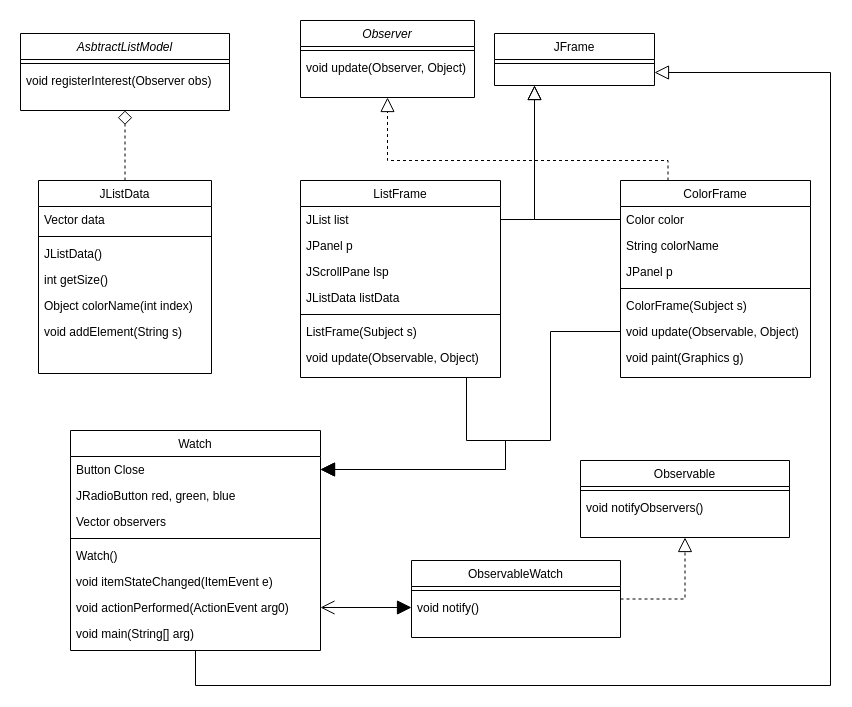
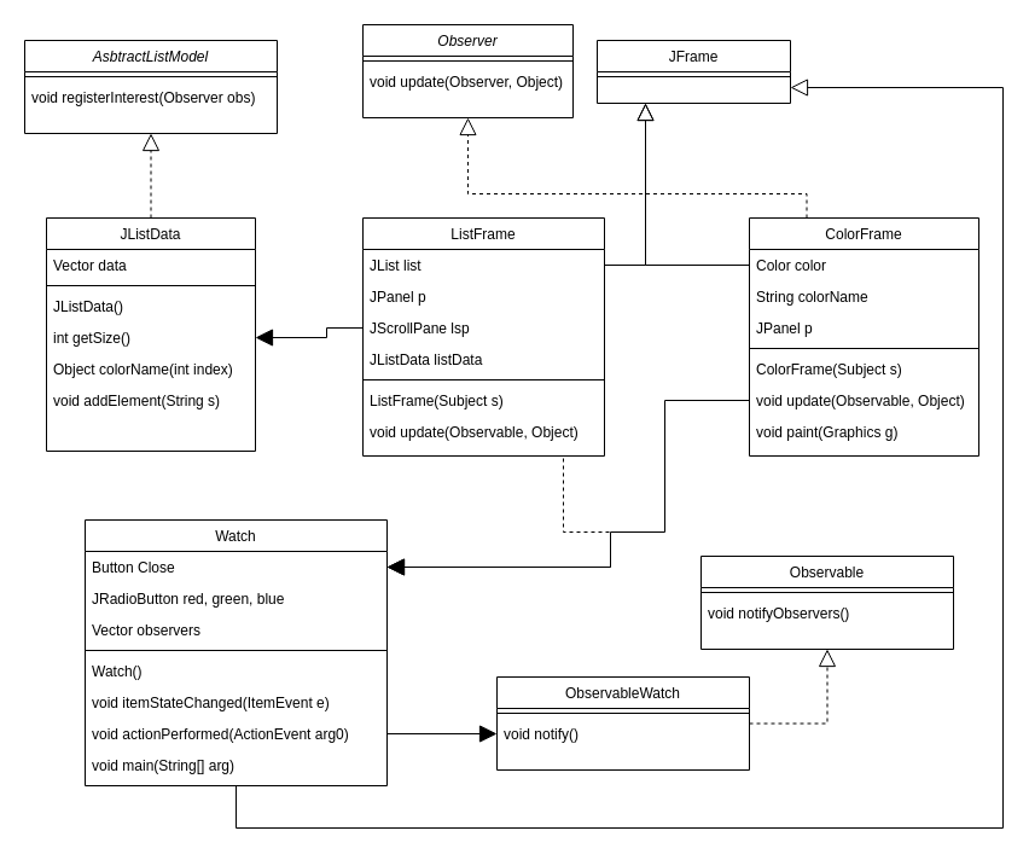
  <mxCell id="0" />
  <mxCell id="1" parent="0" />
  <mxCell id="2" value="Observer" style="swimlane;fontStyle=2;align=center;verticalAlign=top;childLayout=stackLayout;horizontal=1;startSize=26;horizontalStack=0;resizeParent=1;resizeLast=0;collapsible=1;marginBottom=0;rounded=0;shadow=0;strokeWidth=1;" parent="1" vertex="1"><mxGeometry x="300" y="20" width="174" height="77" as="geometry"><mxRectangle x="230" y="140" width="160" height="26" as="alternateBounds" /></mxGeometry></mxCell>
  <mxCell id="3" value="" style="line;html=1;strokeWidth=1;align=left;verticalAlign=middle;spacingTop=-1;spacingLeft=3;spacingRight=3;rotatable=0;labelPosition=right;points=[];portConstraint=eastwest;" parent="2" vertex="1"><mxGeometry y="26" width="174" height="8" as="geometry" /></mxCell>
  <mxCell id="4" value="void update(Observer, Object)" style="text;align=left;verticalAlign=top;spacingLeft=4;spacingRight=4;overflow=hidden;rotatable=0;points=[[0,0.5],[1,0.5]];portConstraint=eastwest;" parent="2" vertex="1"><mxGeometry y="34" width="174" height="26" as="geometry" /></mxCell>
  <mxCell id="5" style="edgeStyle=orthogonalEdgeStyle;rounded=0;orthogonalLoop=1;jettySize=auto;html=1;exitX=1;exitY=0.75;exitDx=0;exitDy=0;entryX=0.5;entryY=1;entryDx=0;entryDy=0;endArrow=none;endFill=0;endSize=12;startArrow=block;startFill=0;startSize=12;" edge="1" parent="1" source="6" target="41"><mxGeometry relative="1" as="geometry"><Array as="points"><mxPoint x="830" y="72" /><mxPoint x="830" y="685" /><mxPoint x="195" y="685" /></Array></mxGeometry></mxCell>
  <mxCell id="6" value="JFrame" style="swimlane;fontStyle=0;align=center;verticalAlign=top;childLayout=stackLayout;horizontal=1;startSize=26;horizontalStack=0;resizeParent=1;resizeLast=0;collapsible=1;marginBottom=0;rounded=0;shadow=0;strokeWidth=1;" parent="1" vertex="1"><mxGeometry x="494" y="33" width="160" height="52" as="geometry"><mxRectangle x="550" y="140" width="160" height="26" as="alternateBounds" /></mxGeometry></mxCell>
  <mxCell id="7" value="" style="line;html=1;strokeWidth=1;align=left;verticalAlign=middle;spacingTop=-1;spacingLeft=3;spacingRight=3;rotatable=0;labelPosition=right;points=[];portConstraint=eastwest;" parent="6" vertex="1"><mxGeometry y="26" width="160" height="8" as="geometry" /></mxCell>
- <mxCell id="8" style="edgeStyle=orthogonalEdgeStyle;rounded=0;orthogonalLoop=1;jettySize=auto;html=1;exitX=0.75;exitY=1;exitDx=0;exitDy=0;entryX=1;entryY=0.5;entryDx=0;entryDy=0;strokeWidth=1;endArrow=block;endFill=1;endSize=12;" parent="1" source="9" target="42" edge="1"><mxGeometry relative="1" as="geometry"><Array as="points"><mxPoint x="466" y="440" /><mxPoint x="505" y="440" /><mxPoint x="505" y="469" /></Array></mxGeometry></mxCell>
+ <mxCell id="8" style="edgeStyle=orthogonalEdgeStyle;rounded=0;orthogonalLoop=1;jettySize=auto;html=1;exitX=0.75;exitY=1;exitDx=0;exitDy=0;entryX=1;entryY=0.5;entryDx=0;entryDy=0;strokeWidth=1;endArrow=block;endFill=1;endSize=12;dashed=1;" parent="1" source="9" target="42" edge="1"><mxGeometry relative="1" as="geometry"><Array as="points"><mxPoint x="466" y="440" /><mxPoint x="505" y="440" /><mxPoint x="505" y="469" /></Array></mxGeometry></mxCell>
  <mxCell id="9" value="ListFrame" style="swimlane;fontStyle=0;align=center;verticalAlign=top;childLayout=stackLayout;horizontal=1;startSize=26;horizontalStack=0;resizeParent=1;resizeLast=0;collapsible=1;marginBottom=0;rounded=0;shadow=0;strokeWidth=1;" parent="1" vertex="1"><mxGeometry x="300" y="180" width="200" height="197" as="geometry"><mxRectangle x="550" y="140" width="160" height="26" as="alternateBounds" /></mxGeometry></mxCell>
  <mxCell id="10" value="JList list" style="text;align=left;verticalAlign=top;spacingLeft=4;spacingRight=4;overflow=hidden;rotatable=0;points=[[0,0.5],[1,0.5]];portConstraint=eastwest;" parent="9" vertex="1"><mxGeometry y="26" width="200" height="26" as="geometry" /></mxCell>
  <mxCell id="11" value="JPanel p" style="text;align=left;verticalAlign=top;spacingLeft=4;spacingRight=4;overflow=hidden;rotatable=0;points=[[0,0.5],[1,0.5]];portConstraint=eastwest;rounded=0;shadow=0;html=0;" parent="9" vertex="1"><mxGeometry y="52" width="200" height="26" as="geometry" /></mxCell>
  <mxCell id="12" value="JScrollPane lsp" style="text;align=left;verticalAlign=top;spacingLeft=4;spacingRight=4;overflow=hidden;rotatable=0;points=[[0,0.5],[1,0.5]];portConstraint=eastwest;rounded=0;shadow=0;html=0;" parent="9" vertex="1"><mxGeometry y="78" width="200" height="26" as="geometry" /></mxCell>
  <mxCell id="13" value="JListData listData" style="text;align=left;verticalAlign=top;spacingLeft=4;spacingRight=4;overflow=hidden;rotatable=0;points=[[0,0.5],[1,0.5]];portConstraint=eastwest;rounded=0;shadow=0;html=0;" parent="9" vertex="1"><mxGeometry y="104" width="200" height="26" as="geometry" /></mxCell>
  <mxCell id="14" value="" style="line;html=1;strokeWidth=1;align=left;verticalAlign=middle;spacingTop=-1;spacingLeft=3;spacingRight=3;rotatable=0;labelPosition=right;points=[];portConstraint=eastwest;" parent="9" vertex="1"><mxGeometry y="130" width="200" height="8" as="geometry" /></mxCell>
  <mxCell id="15" value="ListFrame(Subject s)" style="text;align=left;verticalAlign=top;spacingLeft=4;spacingRight=4;overflow=hidden;rotatable=0;points=[[0,0.5],[1,0.5]];portConstraint=eastwest;" parent="9" vertex="1"><mxGeometry y="138" width="200" height="26" as="geometry" /></mxCell>
  <mxCell id="16" value="void update(Observable, Object)" style="text;align=left;verticalAlign=top;spacingLeft=4;spacingRight=4;overflow=hidden;rotatable=0;points=[[0,0.5],[1,0.5]];portConstraint=eastwest;" parent="9" vertex="1"><mxGeometry y="164" width="200" height="26" as="geometry" /></mxCell>
  <mxCell id="17" style="edgeStyle=orthogonalEdgeStyle;rounded=0;orthogonalLoop=1;jettySize=auto;html=1;exitX=1;exitY=0.5;exitDx=0;exitDy=0;entryX=0.25;entryY=1;entryDx=0;entryDy=0;endSize=12;endArrow=block;endFill=0;" parent="1" source="10" target="6" edge="1"><mxGeometry relative="1" as="geometry" /></mxCell>
  <mxCell id="18" value="AsbtractListModel" style="swimlane;fontStyle=2;align=center;verticalAlign=top;childLayout=stackLayout;horizontal=1;startSize=26;horizontalStack=0;resizeParent=1;resizeLast=0;collapsible=1;marginBottom=0;rounded=0;shadow=0;strokeWidth=1;" parent="1" vertex="1"><mxGeometry x="20" y="33" width="209" height="77" as="geometry"><mxRectangle x="230" y="140" width="160" height="26" as="alternateBounds" /></mxGeometry></mxCell>
  <mxCell id="19" value="" style="line;html=1;strokeWidth=1;align=left;verticalAlign=middle;spacingTop=-1;spacingLeft=3;spacingRight=3;rotatable=0;labelPosition=right;points=[];portConstraint=eastwest;" parent="18" vertex="1"><mxGeometry y="26" width="209" height="8" as="geometry" /></mxCell>
  <mxCell id="20" value="void registerInterest(Observer obs)" style="text;align=left;verticalAlign=top;spacingLeft=4;spacingRight=4;overflow=hidden;rotatable=0;points=[[0,0.5],[1,0.5]];portConstraint=eastwest;" parent="18" vertex="1"><mxGeometry y="34" width="209" height="26" as="geometry" /></mxCell>
- <mxCell id="21" style="edgeStyle=orthogonalEdgeStyle;rounded=0;orthogonalLoop=1;jettySize=auto;html=1;exitX=0.5;exitY=0;exitDx=0;exitDy=0;entryX=0.5;entryY=1;entryDx=0;entryDy=0;strokeWidth=1;endArrow=diamond;endFill=0;endSize=12;dashed=1;" parent="1" source="22" target="18" edge="1"><mxGeometry relative="1" as="geometry" /></mxCell>
+ <mxCell id="21" style="edgeStyle=orthogonalEdgeStyle;rounded=0;orthogonalLoop=1;jettySize=auto;html=1;exitX=0.5;exitY=0;exitDx=0;exitDy=0;entryX=0.5;entryY=1;entryDx=0;entryDy=0;strokeWidth=1;endArrow=block;endFill=0;endSize=12;dashed=1;" parent="1" source="22" target="18" edge="1"><mxGeometry relative="1" as="geometry" /></mxCell>
  <mxCell id="22" value="JListData" style="swimlane;fontStyle=0;align=center;verticalAlign=top;childLayout=stackLayout;horizontal=1;startSize=26;horizontalStack=0;resizeParent=1;resizeLast=0;collapsible=1;marginBottom=0;rounded=0;shadow=0;strokeWidth=1;" parent="1" vertex="1"><mxGeometry x="38" y="180" width="173" height="193" as="geometry"><mxRectangle x="550" y="140" width="160" height="26" as="alternateBounds" /></mxGeometry></mxCell>
  <mxCell id="23" value="Vector data" style="text;align=left;verticalAlign=top;spacingLeft=4;spacingRight=4;overflow=hidden;rotatable=0;points=[[0,0.5],[1,0.5]];portConstraint=eastwest;" parent="22" vertex="1"><mxGeometry y="26" width="173" height="26" as="geometry" /></mxCell>
  <mxCell id="24" value="" style="line;html=1;strokeWidth=1;align=left;verticalAlign=middle;spacingTop=-1;spacingLeft=3;spacingRight=3;rotatable=0;labelPosition=right;points=[];portConstraint=eastwest;" parent="22" vertex="1"><mxGeometry y="52" width="173" height="8" as="geometry" /></mxCell>
  <mxCell id="25" value="JListData()" style="text;align=left;verticalAlign=top;spacingLeft=4;spacingRight=4;overflow=hidden;rotatable=0;points=[[0,0.5],[1,0.5]];portConstraint=eastwest;" parent="22" vertex="1"><mxGeometry y="60" width="173" height="26" as="geometry" /></mxCell>
  <mxCell id="26" value="int getSize()" style="text;align=left;verticalAlign=top;spacingLeft=4;spacingRight=4;overflow=hidden;rotatable=0;points=[[0,0.5],[1,0.5]];portConstraint=eastwest;" parent="22" vertex="1"><mxGeometry y="86" width="173" height="26" as="geometry" /></mxCell>
  <mxCell id="27" value="Object colorName(int index)" style="text;align=left;verticalAlign=top;spacingLeft=4;spacingRight=4;overflow=hidden;rotatable=0;points=[[0,0.5],[1,0.5]];portConstraint=eastwest;" parent="22" vertex="1"><mxGeometry y="112" width="173" height="26" as="geometry" /></mxCell>
  <mxCell id="28" value="void addElement(String s)" style="text;align=left;verticalAlign=top;spacingLeft=4;spacingRight=4;overflow=hidden;rotatable=0;points=[[0,0.5],[1,0.5]];portConstraint=eastwest;" parent="22" vertex="1"><mxGeometry y="138" width="173" height="26" as="geometry" /></mxCell>
  <mxCell id="29" style="edgeStyle=orthogonalEdgeStyle;rounded=0;orthogonalLoop=1;jettySize=auto;html=1;exitX=0.25;exitY=0;exitDx=0;exitDy=0;entryX=0.5;entryY=1;entryDx=0;entryDy=0;strokeWidth=1;endArrow=block;endFill=0;endSize=12;dashed=1;" parent="1" source="30" target="2" edge="1"><mxGeometry relative="1" as="geometry"><Array as="points"><mxPoint x="660" y="160" /><mxPoint x="386" y="160" /></Array></mxGeometry></mxCell>
  <mxCell id="30" value="ColorFrame" style="swimlane;fontStyle=0;align=center;verticalAlign=top;childLayout=stackLayout;horizontal=1;startSize=26;horizontalStack=0;resizeParent=1;resizeLast=0;collapsible=1;marginBottom=0;rounded=0;shadow=0;strokeWidth=1;" parent="1" vertex="1"><mxGeometry x="620" y="180" width="190" height="197" as="geometry"><mxRectangle x="550" y="140" width="160" height="26" as="alternateBounds" /></mxGeometry></mxCell>
  <mxCell id="31" value="Color color" style="text;align=left;verticalAlign=top;spacingLeft=4;spacingRight=4;overflow=hidden;rotatable=0;points=[[0,0.5],[1,0.5]];portConstraint=eastwest;" parent="30" vertex="1"><mxGeometry y="26" width="190" height="26" as="geometry" /></mxCell>
  <mxCell id="32" value="String colorName" style="text;align=left;verticalAlign=top;spacingLeft=4;spacingRight=4;overflow=hidden;rotatable=0;points=[[0,0.5],[1,0.5]];portConstraint=eastwest;rounded=0;shadow=0;html=0;" parent="30" vertex="1"><mxGeometry y="52" width="190" height="26" as="geometry" /></mxCell>
  <mxCell id="33" value="JPanel p" style="text;align=left;verticalAlign=top;spacingLeft=4;spacingRight=4;overflow=hidden;rotatable=0;points=[[0,0.5],[1,0.5]];portConstraint=eastwest;rounded=0;shadow=0;html=0;" parent="30" vertex="1"><mxGeometry y="78" width="190" height="26" as="geometry" /></mxCell>
  <mxCell id="34" value="" style="line;html=1;strokeWidth=1;align=left;verticalAlign=middle;spacingTop=-1;spacingLeft=3;spacingRight=3;rotatable=0;labelPosition=right;points=[];portConstraint=eastwest;" parent="30" vertex="1"><mxGeometry y="104" width="190" height="8" as="geometry" /></mxCell>
  <mxCell id="35" value="ColorFrame(Subject s)" style="text;align=left;verticalAlign=top;spacingLeft=4;spacingRight=4;overflow=hidden;rotatable=0;points=[[0,0.5],[1,0.5]];portConstraint=eastwest;" parent="30" vertex="1"><mxGeometry y="112" width="190" height="26" as="geometry" /></mxCell>
  <mxCell id="36" value="void update(Observable, Object)" style="text;align=left;verticalAlign=top;spacingLeft=4;spacingRight=4;overflow=hidden;rotatable=0;points=[[0,0.5],[1,0.5]];portConstraint=eastwest;" parent="30" vertex="1"><mxGeometry y="138" width="190" height="26" as="geometry" /></mxCell>
  <mxCell id="37" value="void paint(Graphics g)" style="text;align=left;verticalAlign=top;spacingLeft=4;spacingRight=4;overflow=hidden;rotatable=0;points=[[0,0.5],[1,0.5]];portConstraint=eastwest;" parent="30" vertex="1"><mxGeometry y="164" width="190" height="26" as="geometry" /></mxCell>
  <mxCell id="38" style="edgeStyle=orthogonalEdgeStyle;rounded=0;orthogonalLoop=1;jettySize=auto;html=1;exitX=0;exitY=0.5;exitDx=0;exitDy=0;entryX=0.25;entryY=1;entryDx=0;entryDy=0;strokeWidth=1;endArrow=block;endFill=0;endSize=12;" parent="1" source="31" target="6" edge="1"><mxGeometry relative="1" as="geometry" /></mxCell>
  <mxCell id="39" style="edgeStyle=orthogonalEdgeStyle;rounded=0;orthogonalLoop=1;jettySize=auto;html=1;exitX=0;exitY=0.5;exitDx=0;exitDy=0;entryX=1;entryY=0.5;entryDx=0;entryDy=0;strokeWidth=1;endArrow=block;endFill=1;endSize=12;" parent="1" source="36" target="42" edge="1"><mxGeometry relative="1" as="geometry"><Array as="points"><mxPoint x="550" y="331" /><mxPoint x="550" y="440" /><mxPoint x="505" y="440" /><mxPoint x="505" y="469" /></Array></mxGeometry></mxCell>
+ <mxCell id="40" style="edgeStyle=orthogonalEdgeStyle;rounded=0;orthogonalLoop=1;jettySize=auto;html=1;exitX=0;exitY=0.5;exitDx=0;exitDy=0;strokeWidth=1;endArrow=block;endFill=1;endSize=12;entryX=1;entryY=0.5;entryDx=0;entryDy=0;" parent="1" source="12" target="26" edge="1"><mxGeometry relative="1" as="geometry"><mxPoint x="260" y="302" as="targetPoint" /><Array as="points"><mxPoint x="270" y="271" /><mxPoint x="270" y="279" /></Array></mxGeometry></mxCell>
  <mxCell id="41" value="Watch" style="swimlane;fontStyle=0;align=center;verticalAlign=top;childLayout=stackLayout;horizontal=1;startSize=26;horizontalStack=0;resizeParent=1;resizeLast=0;collapsible=1;marginBottom=0;rounded=0;shadow=0;strokeWidth=1;" parent="1" vertex="1"><mxGeometry x="70" y="430" width="250" height="220" as="geometry"><mxRectangle x="550" y="140" width="160" height="26" as="alternateBounds" /></mxGeometry></mxCell>
  <mxCell id="42" value="Button Close" style="text;align=left;verticalAlign=top;spacingLeft=4;spacingRight=4;overflow=hidden;rotatable=0;points=[[0,0.5],[1,0.5]];portConstraint=eastwest;" parent="41" vertex="1"><mxGeometry y="26" width="250" height="26" as="geometry" /></mxCell>
  <mxCell id="43" value="JRadioButton red, green, blue" style="text;align=left;verticalAlign=top;spacingLeft=4;spacingRight=4;overflow=hidden;rotatable=0;points=[[0,0.5],[1,0.5]];portConstraint=eastwest;rounded=0;shadow=0;html=0;" parent="41" vertex="1"><mxGeometry y="52" width="250" height="26" as="geometry" /></mxCell>
  <mxCell id="44" value="Vector observers" style="text;align=left;verticalAlign=top;spacingLeft=4;spacingRight=4;overflow=hidden;rotatable=0;points=[[0,0.5],[1,0.5]];portConstraint=eastwest;rounded=0;shadow=0;html=0;" parent="41" vertex="1"><mxGeometry y="78" width="250" height="26" as="geometry" /></mxCell>
  <mxCell id="45" value="" style="line;html=1;strokeWidth=1;align=left;verticalAlign=middle;spacingTop=-1;spacingLeft=3;spacingRight=3;rotatable=0;labelPosition=right;points=[];portConstraint=eastwest;" parent="41" vertex="1"><mxGeometry y="104" width="250" height="8" as="geometry" /></mxCell>
  <mxCell id="46" value=" Watch()" style="text;align=left;verticalAlign=top;spacingLeft=4;spacingRight=4;overflow=hidden;rotatable=0;points=[[0,0.5],[1,0.5]];portConstraint=eastwest;" parent="41" vertex="1"><mxGeometry y="112" width="250" height="26" as="geometry" /></mxCell>
  <mxCell id="47" value="void itemStateChanged(ItemEvent e)" style="text;align=left;verticalAlign=top;spacingLeft=4;spacingRight=4;overflow=hidden;rotatable=0;points=[[0,0.5],[1,0.5]];portConstraint=eastwest;" parent="41" vertex="1"><mxGeometry y="138" width="250" height="26" as="geometry" /></mxCell>
  <mxCell id="48" value="void actionPerformed(ActionEvent arg0)" style="text;align=left;verticalAlign=top;spacingLeft=4;spacingRight=4;overflow=hidden;rotatable=0;points=[[0,0.5],[1,0.5]];portConstraint=eastwest;" parent="41" vertex="1"><mxGeometry y="164" width="250" height="26" as="geometry" /></mxCell>
  <mxCell id="49" value="void main(String[] arg)" style="text;align=left;verticalAlign=top;spacingLeft=4;spacingRight=4;overflow=hidden;rotatable=0;points=[[0,0.5],[1,0.5]];portConstraint=eastwest;" parent="41" vertex="1"><mxGeometry y="190" width="250" height="26" as="geometry" /></mxCell>
  <mxCell id="50" style="edgeStyle=orthogonalEdgeStyle;rounded=0;orthogonalLoop=1;jettySize=auto;html=1;entryX=0.5;entryY=1;entryDx=0;entryDy=0;dashed=1;strokeWidth=1;endArrow=block;endFill=0;endSize=12;exitX=1;exitY=0.5;exitDx=0;exitDy=0;" parent="1" target="51" edge="1" source="54"><mxGeometry relative="1" as="geometry"><mxPoint x="320" y="547" as="sourcePoint" /><mxPoint x="494" y="547" as="targetPoint" /></mxGeometry></mxCell>
  <mxCell id="51" value="Observable" style="swimlane;fontStyle=0;align=center;verticalAlign=top;childLayout=stackLayout;horizontal=1;startSize=26;horizontalStack=0;resizeParent=1;resizeLast=0;collapsible=1;marginBottom=0;rounded=0;shadow=0;strokeWidth=1;" vertex="1" parent="1"><mxGeometry x="580" y="460" width="209" height="77" as="geometry"><mxRectangle x="230" y="140" width="160" height="26" as="alternateBounds" /></mxGeometry></mxCell>
  <mxCell id="52" value="" style="line;html=1;strokeWidth=1;align=left;verticalAlign=middle;spacingTop=-1;spacingLeft=3;spacingRight=3;rotatable=0;labelPosition=right;points=[];portConstraint=eastwest;" vertex="1" parent="51"><mxGeometry y="26" width="209" height="8" as="geometry" /></mxCell>
  <mxCell id="53" value="void notifyObservers()" style="text;align=left;verticalAlign=top;spacingLeft=4;spacingRight=4;overflow=hidden;rotatable=0;points=[[0,0.5],[1,0.5]];portConstraint=eastwest;" vertex="1" parent="51"><mxGeometry y="34" width="209" height="26" as="geometry" /></mxCell>
  <mxCell id="54" value="ObservableWatch" style="swimlane;fontStyle=0;align=center;verticalAlign=top;childLayout=stackLayout;horizontal=1;startSize=26;horizontalStack=0;resizeParent=1;resizeLast=0;collapsible=1;marginBottom=0;rounded=0;shadow=0;strokeWidth=1;" vertex="1" parent="1"><mxGeometry x="411" y="560" width="209" height="77" as="geometry"><mxRectangle x="230" y="140" width="160" height="26" as="alternateBounds" /></mxGeometry></mxCell>
  <mxCell id="55" value="" style="line;html=1;strokeWidth=1;align=left;verticalAlign=middle;spacingTop=-1;spacingLeft=3;spacingRight=3;rotatable=0;labelPosition=right;points=[];portConstraint=eastwest;" vertex="1" parent="54"><mxGeometry y="26" width="209" height="8" as="geometry" /></mxCell>
  <mxCell id="56" value="void notify()" style="text;align=left;verticalAlign=top;spacingLeft=4;spacingRight=4;overflow=hidden;rotatable=0;points=[[0,0.5],[1,0.5]];portConstraint=eastwest;" vertex="1" parent="54"><mxGeometry y="34" width="209" height="26" as="geometry" /></mxCell>
- <mxCell id="57" style="edgeStyle=orthogonalEdgeStyle;rounded=0;orthogonalLoop=1;jettySize=auto;html=1;exitX=0;exitY=0.5;exitDx=0;exitDy=0;entryX=1;entryY=0.5;entryDx=0;entryDy=0;startArrow=block;startFill=1;endArrow=open;endFill=0;startSize=12;endSize=12;" edge="1" parent="1" source="56" target="48"><mxGeometry relative="1" as="geometry" /></mxCell>
+ <mxCell id="57" style="edgeStyle=orthogonalEdgeStyle;rounded=0;orthogonalLoop=1;jettySize=auto;html=1;exitX=0;exitY=0.5;exitDx=0;exitDy=0;entryX=1;entryY=0.5;entryDx=0;entryDy=0;startArrow=block;startFill=1;endArrow=none;endFill=0;startSize=12;endSize=12;" edge="1" parent="1" source="56" target="48"><mxGeometry relative="1" as="geometry" /></mxCell>
